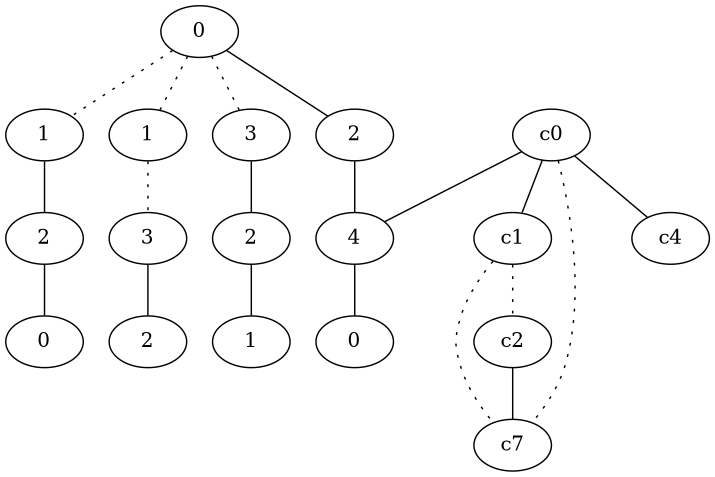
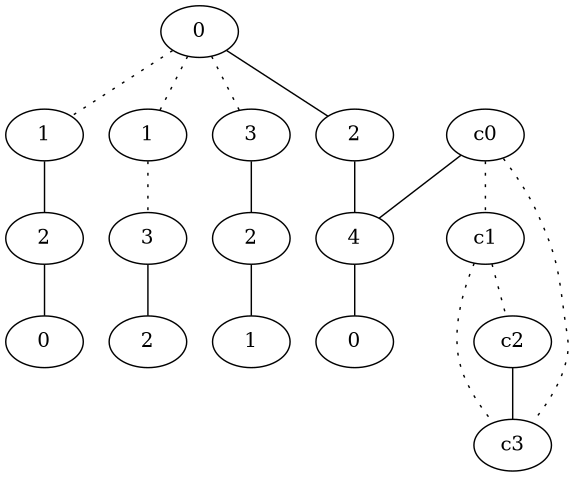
  graph {
    n1 [label=0]
    n2 [label=1]
    n3 [label=1]
    n4 [label=3]
    n5 [label=2]
    n6 [label=2]
    n7 [label=3]
    n8 [label=2]
    n9 [label=4]
    n10 [label=0]
    n11 [label=2]
    n12 [label=1]
    n13 [label=0]
    c0
    c1
-   c3 [label=c7]
-   c4
+   c3
    c2
    n1 -- n2 [style=dotted]
    n1 -- n3 [style=dotted]
    n1 -- n4 [style=dotted]
    n1 -- n5
    n2 -- n6
    n3 -- n7 [style=dotted]
    n4 -- n8
    n5 -- n9
    n6 -- n10
    n7 -- n11
    n8 -- n12
    n9 -- n13
    c0 -- n9
-   c0 -- c1 [style=solid]
+   c0 -- c1 [style=dotted]
    c0 -- c3 [style=dotted]
-   c0 -- c4
    c1 -- c3 [style=dotted]
    c1 -- c2 [style=dotted]
    c2 -- c3
  }
